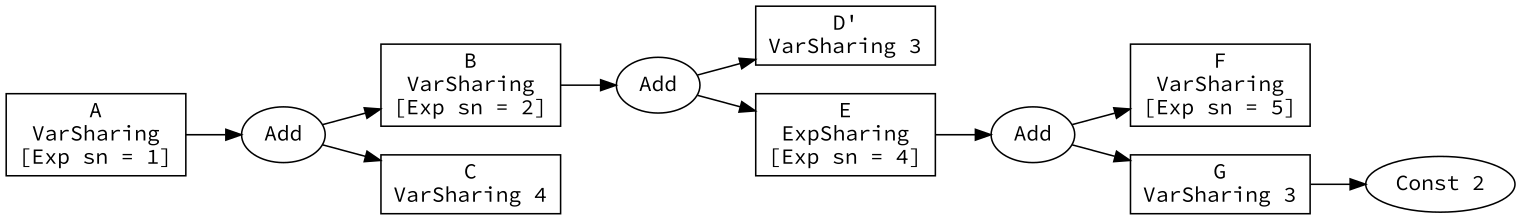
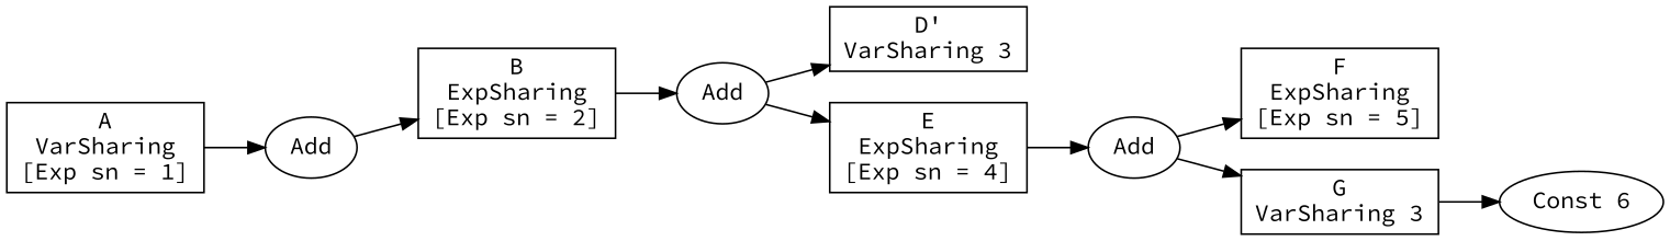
  digraph {
    fontname="Source Code Pro"
    rankdir=LR
    node [fontname="Source Code Pro" shape=box]
    edge [fontname="Source Code Pro"]
    n1 [label="A\nVarSharing\n[Exp sn = 1]"]
    n2 [label=Add shape=ellipse]
-   n3 [label="B\nVarSharing\n[Exp sn = 2]"]
-   n4 [label="C\nVarSharing 4"]
+   n3 [label="B\nExpSharing\n[Exp sn = 2]"]
    n5 [label=Add shape=ellipse]
    n6 [label="D'\nVarSharing 3"]
    n7 [label="E\nExpSharing\n[Exp sn = 4]"]
    n8 [label=Add shape=ellipse]
-   n9 [label="F\nVarSharing\n[Exp sn = 5]"]
+   n9 [label="F\nExpSharing\n[Exp sn = 5]"]
    n10 [label="G\nVarSharing 3"]
-   n11 [label="Const 2" shape=ellipse]
+   n11 [label="Const 6" shape=ellipse]
    n1 -> n2
    n2 -> n3
-   n2 -> n4
    n3 -> n5
    n5 -> n6
    n5 -> n7
    n7 -> n8
    n8 -> n9
    n8 -> n10
    n10 -> n11
  }
